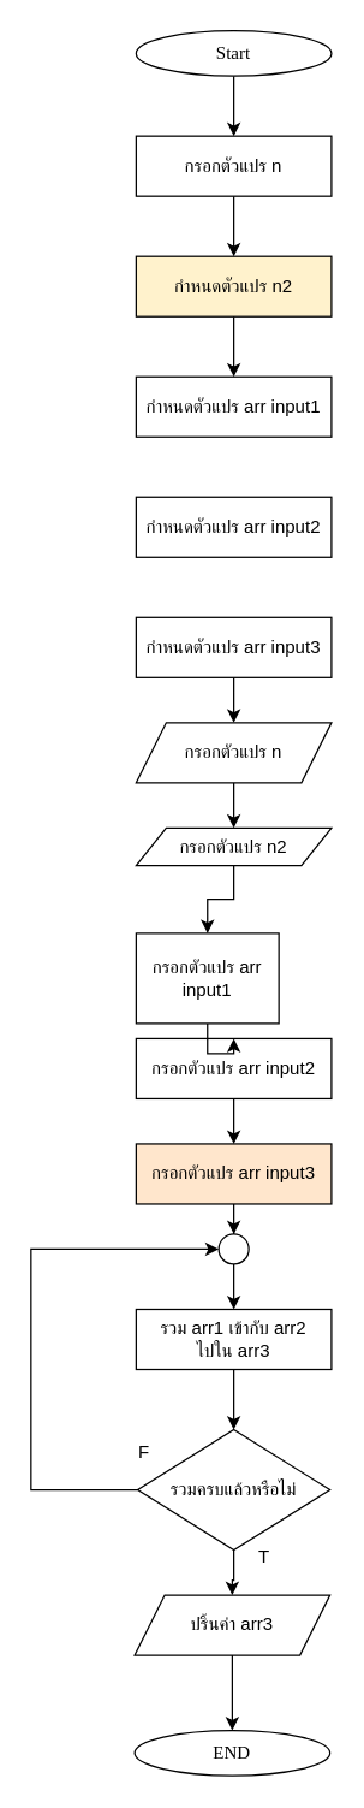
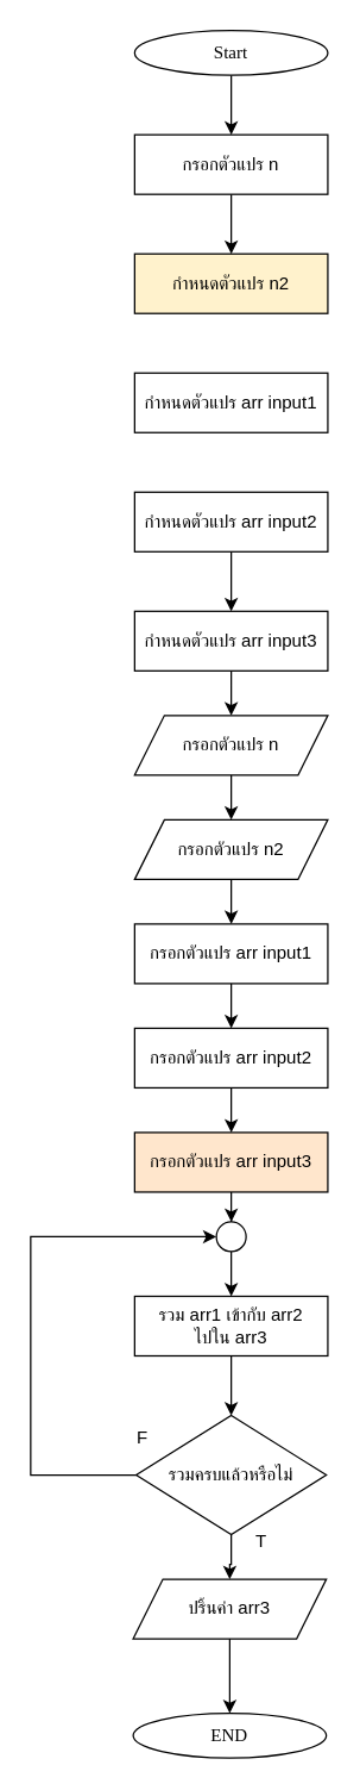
  <mxCell id="0" />
  <mxCell id="1" parent="0" />
  <mxCell id="2" value="" style="edgeStyle=orthogonalEdgeStyle;rounded=0;orthogonalLoop=1;jettySize=auto;html=1;entryX=0.5;entryY=0;entryDx=0;entryDy=0;" edge="1" parent="1" source="3"><mxGeometry relative="1" as="geometry"><mxPoint x="155" y="90" as="targetPoint" /></mxGeometry></mxCell>
  <mxCell id="3" value="&lt;font data-font-src=&quot;https://fonts.googleapis.com/css?family=Sarabun&quot; face=&quot;Sarabun&quot;&gt;Start&lt;/font&gt;" style="ellipse;whiteSpace=wrap;html=1;" vertex="1" parent="1"><mxGeometry x="90" y="20" width="130" height="30" as="geometry" /></mxCell>
  <mxCell id="4" value="" style="edgeStyle=orthogonalEdgeStyle;rounded=0;orthogonalLoop=1;jettySize=auto;html=1;" edge="1" parent="1" source="5" target="11"><mxGeometry relative="1" as="geometry" /></mxCell>
  <mxCell id="5" value="ปริ้นค่า arr3" style="rounded=0;whiteSpace=wrap;html=1;shape=parallelogram;perimeter=parallelogramPerimeter;fixedSize=1;" vertex="1" parent="1"><mxGeometry x="89" width="130" height="40" as="geometry" y="1060" /></mxCell>
  <mxCell id="6" value="" style="edgeStyle=orthogonalEdgeStyle;rounded=0;orthogonalLoop=1;jettySize=auto;html=1;" edge="1" parent="1" source="7" target="32"><mxGeometry relative="1" as="geometry" /></mxCell>
  <mxCell id="7" value="" style="ellipse;whiteSpace=wrap;html=1;aspect=fixed;" vertex="1" parent="1"><mxGeometry x="145" y="820" width="20" height="20" as="geometry" /></mxCell>
  <mxCell id="8" style="edgeStyle=orthogonalEdgeStyle;rounded=0;orthogonalLoop=1;jettySize=auto;html=1;entryX=0;entryY=0.5;entryDx=0;entryDy=0;" edge="1" parent="1" source="10" target="7"><mxGeometry relative="1" as="geometry"><Array as="points"><mxPoint x="20" y="990" /><mxPoint x="20" y="830" /></Array></mxGeometry></mxCell>
  <mxCell id="9" value="" style="edgeStyle=orthogonalEdgeStyle;rounded=0;orthogonalLoop=1;jettySize=auto;html=1;" edge="1" parent="1" source="10" target="5"><mxGeometry relative="1" as="geometry" /></mxCell>
  <mxCell id="10" value="รวมครบแล้วหรือไม่" style="rhombus;whiteSpace=wrap;html=1;" vertex="1" parent="1"><mxGeometry x="91" y="950" width="128" height="80" as="geometry" /></mxCell>
  <mxCell id="11" value="&lt;font face=&quot;Sarabun&quot;&gt;END&lt;/font&gt;" style="ellipse;whiteSpace=wrap;html=1;" vertex="1" parent="1"><mxGeometry x="89" y="1150" width="130" height="30" as="geometry" /></mxCell>
  <mxCell id="12" value="กำหนดตัวแปร arr input1" style="rounded=0;whiteSpace=wrap;html=1;" vertex="1" parent="1"><mxGeometry x="90" y="250" width="130" height="40" as="geometry" /></mxCell>
+ <mxCell id="13" value="" style="edgeStyle=orthogonalEdgeStyle;rounded=0;orthogonalLoop=1;jettySize=auto;html=1;" edge="1" parent="1" source="14" target="16"><mxGeometry relative="1" as="geometry" /></mxCell>
  <mxCell id="14" value="กำหนดตัวแปร arr input2" style="rounded=0;whiteSpace=wrap;html=1;" vertex="1" parent="1"><mxGeometry x="90" y="330" width="130" height="40" as="geometry" /></mxCell>
  <mxCell id="15" value="" style="edgeStyle=orthogonalEdgeStyle;rounded=0;orthogonalLoop=1;jettySize=auto;html=1;" edge="1" parent="1" source="16" target="22"><mxGeometry relative="1" as="geometry" /></mxCell>
  <mxCell id="16" value="กำหนดตัวแปร arr input3" style="rounded=0;whiteSpace=wrap;html=1;" vertex="1" parent="1"><mxGeometry x="90" y="410" width="130" height="40" as="geometry" /></mxCell>
- <mxCell id="17" value="" style="edgeStyle=orthogonalEdgeStyle;rounded=0;orthogonalLoop=1;jettySize=auto;html=1;" edge="1" parent="1" source="18" target="12"><mxGeometry relative="1" as="geometry" /></mxCell>
  <mxCell id="18" value="กำหนดตัวแปร n2" style="rounded=0;whiteSpace=wrap;html=1;fillColor=#fff2cc;" vertex="1" parent="1"><mxGeometry x="90" y="170" width="130" height="40" as="geometry" /></mxCell>
  <mxCell id="19" value="" style="edgeStyle=orthogonalEdgeStyle;rounded=0;orthogonalLoop=1;jettySize=auto;html=1;" edge="1" parent="1" source="20" target="18"><mxGeometry relative="1" as="geometry" /></mxCell>
  <mxCell id="20" value="กรอกตัวแปร n" style="rounded=0;whiteSpace=wrap;html=1;shape=label;fixedSize=1;" vertex="1" parent="1"><mxGeometry x="90" y="90" width="130" height="40" as="geometry" /></mxCell>
  <mxCell id="21" value="" style="edgeStyle=orthogonalEdgeStyle;rounded=0;orthogonalLoop=1;jettySize=auto;html=1;" edge="1" parent="1" source="22" target="24"><mxGeometry relative="1" as="geometry" /></mxCell>
  <mxCell id="22" value="กรอกตัวแปร n" style="rounded=0;whiteSpace=wrap;html=1;shape=parallelogram;perimeter=parallelogramPerimeter;fixedSize=1;" vertex="1" parent="1"><mxGeometry x="90" y="480" width="130" height="40" as="geometry" /></mxCell>
  <mxCell id="23" value="" style="edgeStyle=orthogonalEdgeStyle;rounded=0;orthogonalLoop=1;jettySize=auto;html=1;" edge="1" parent="1" source="24" target="30"><mxGeometry relative="1" as="geometry" /></mxCell>
- <mxCell id="24" value="กรอกตัวแปร n2" style="rounded=0;whiteSpace=wrap;html=1;shape=parallelogram;perimeter=parallelogramPerimeter;fixedSize=1;" vertex="1" parent="1"><mxGeometry x="90" y="550" width="130" height="25" as="geometry" /></mxCell>
+ <mxCell id="24" value="กรอกตัวแปร n2" style="rounded=0;whiteSpace=wrap;html=1;shape=parallelogram;perimeter=parallelogramPerimeter;fixedSize=1;" vertex="1" parent="1"><mxGeometry x="90" y="550" width="130" height="40" as="geometry" /></mxCell>
  <mxCell id="25" style="edgeStyle=orthogonalEdgeStyle;rounded=0;orthogonalLoop=1;jettySize=auto;html=1;entryX=0.5;entryY=0;entryDx=0;entryDy=0;" edge="1" parent="1" source="26" target="7"><mxGeometry relative="1" as="geometry" /></mxCell>
  <mxCell id="26" value="กรอกตัวแปร arr input3" style="rounded=0;whiteSpace=wrap;html=1;fillColor=#ffe6cc;" vertex="1" parent="1"><mxGeometry x="90" y="760" width="130" height="40" as="geometry" /></mxCell>
  <mxCell id="27" value="" style="edgeStyle=orthogonalEdgeStyle;rounded=0;orthogonalLoop=1;jettySize=auto;html=1;" edge="1" parent="1" source="28" target="26"><mxGeometry relative="1" as="geometry" /></mxCell>
  <mxCell id="28" value="กรอกตัวแปร arr input2" style="rounded=0;whiteSpace=wrap;html=1;" vertex="1" parent="1"><mxGeometry x="90" y="690" width="130" height="40" as="geometry" /></mxCell>
  <mxCell id="29" value="" style="edgeStyle=orthogonalEdgeStyle;rounded=0;orthogonalLoop=1;jettySize=auto;html=1;" edge="1" parent="1" source="30" target="28"><mxGeometry relative="1" as="geometry" /></mxCell>
- <mxCell id="30" value="กรอกตัวแปร arr input1" style="rounded=0;whiteSpace=wrap;html=1;" vertex="1" parent="1"><mxGeometry x="90" y="620" width="95" height="60" as="geometry" /></mxCell>
+ <mxCell id="30" value="กรอกตัวแปร arr input1" style="rounded=0;whiteSpace=wrap;html=1;" vertex="1" parent="1"><mxGeometry x="90" y="620" width="130" height="40" as="geometry" /></mxCell>
  <mxCell id="31" value="" style="edgeStyle=orthogonalEdgeStyle;rounded=0;orthogonalLoop=1;jettySize=auto;html=1;" edge="1" parent="1" source="32" target="10"><mxGeometry relative="1" as="geometry" /></mxCell>
  <mxCell id="32" value="รวม arr1 เข้ากับ arr2&lt;div&gt;ไปใน arr3&lt;/div&gt;" style="rounded=0;whiteSpace=wrap;html=1;" vertex="1" parent="1"><mxGeometry x="90" y="870" width="130" height="40" as="geometry" /></mxCell>
  <mxCell id="33" value="T" style="text;html=1;align=center;verticalAlign=middle;resizable=0;points=[];autosize=1;strokeColor=none;fillColor=none;" vertex="1" parent="1"><mxGeometry x="160" y="1020" width="30" height="30" as="geometry" /></mxCell>
  <mxCell id="34" value="F" style="text;html=1;align=center;verticalAlign=middle;resizable=0;points=[];autosize=1;strokeColor=none;fillColor=none;" vertex="1" parent="1"><mxGeometry x="80" y="950" width="30" height="30" as="geometry" /></mxCell>
